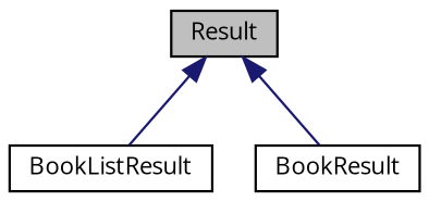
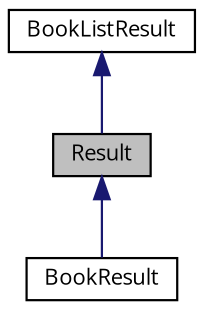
  digraph {
    fontname="Open Sans"
    node [color=black fillcolor=white fontname="Open Sans" fontsize=10 shape=record style=filled]
    edge [color=midnightblue dir=back fontname="Open Sans" fontsize=10 labelfontname=Helvetica labelfontsize=10 style=solid]
    n1 [fillcolor=grey75 fontcolor=black height=0.2 label=Result width=0.4]
    n2 [height=0.2 label=BookListResult width=0.4]
    n3 [height=0.2 label=BookResult width=0.4]
-   n1 -> n2
+   n2 -> n1
    n1 -> n3
  }
